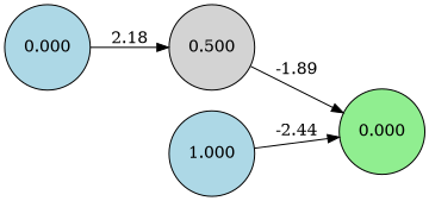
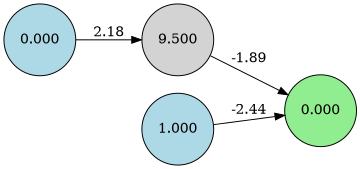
  digraph {
    rankdir=LR
    node [fillcolor=lightblue shape=circle style=filled]
    n1 [label=0.000]
-   n2 [fillcolor=lightgray label=0.500]
+   n2 [fillcolor=lightgray label=9.500]
    n3 [label=1.000]
    n4 [fillcolor=lightgreen label=0.000]
    n1 -> n2 [label=2.18]
    n2 -> n4 [label=-1.89]
    n3 -> n4 [label=-2.44]
  }
